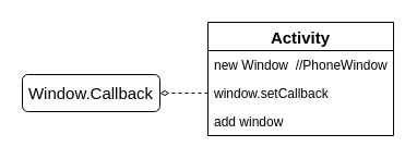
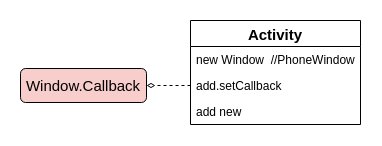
  <mxCell id="0" />
  <mxCell id="1" parent="0" />
- <mxCell id="2" value="Window.Callback" style="rounded=1;whiteSpace=wrap;html=1;fontSize=15;" vertex="1" parent="1"><mxGeometry x="20" y="68" width="126" height="34" as="geometry" /></mxCell>
+ <mxCell id="2" value="Window.Callback" style="rounded=1;whiteSpace=wrap;html=1;fontSize=15;fillColor=#f8cecc;" vertex="1" parent="1"><mxGeometry x="20" y="68" width="126" height="34" as="geometry" /></mxCell>
  <mxCell id="3" value="Activity" style="swimlane;fontStyle=1;childLayout=stackLayout;horizontal=1;startSize=26;fillColor=none;horizontalStack=0;resizeParent=1;resizeParentMax=0;resizeLast=0;collapsible=1;marginBottom=0;fontSize=15;" vertex="1" parent="1"><mxGeometry x="190" y="20" width="170" height="104" as="geometry"><mxRectangle x="140" y="430" width="90" height="26" as="alternateBounds" /></mxGeometry></mxCell>
  <mxCell id="4" value="new Window  //PhoneWindow" style="text;strokeColor=none;fillColor=none;align=left;verticalAlign=top;spacingLeft=4;spacingRight=4;overflow=hidden;rotatable=0;points=[[0,0.5],[1,0.5]];portConstraint=eastwest;" vertex="1" parent="3"><mxGeometry y="26" width="170" height="26" as="geometry" /></mxCell>
- <mxCell id="5" value="window.setCallback" style="text;strokeColor=none;fillColor=none;align=left;verticalAlign=top;spacingLeft=4;spacingRight=4;overflow=hidden;rotatable=0;points=[[0,0.5],[1,0.5]];portConstraint=eastwest;" vertex="1" parent="3"><mxGeometry y="52" width="170" height="26" as="geometry" /></mxCell>
- <mxCell id="6" value="add window" style="text;strokeColor=none;fillColor=none;align=left;verticalAlign=top;spacingLeft=4;spacingRight=4;overflow=hidden;rotatable=0;points=[[0,0.5],[1,0.5]];portConstraint=eastwest;" vertex="1" parent="3"><mxGeometry y="78" width="170" height="26" as="geometry" /></mxCell>
+ <mxCell id="5" value="add.setCallback" style="text;strokeColor=none;fillColor=none;align=left;verticalAlign=top;spacingLeft=4;spacingRight=4;overflow=hidden;rotatable=0;points=[[0,0.5],[1,0.5]];portConstraint=eastwest;" vertex="1" parent="3"><mxGeometry y="52" width="170" height="26" as="geometry" /></mxCell>
+ <mxCell id="6" value="add new" style="text;strokeColor=none;fillColor=none;align=left;verticalAlign=top;spacingLeft=4;spacingRight=4;overflow=hidden;rotatable=0;points=[[0,0.5],[1,0.5]];portConstraint=eastwest;" vertex="1" parent="3"><mxGeometry y="78" width="170" height="26" as="geometry" /></mxCell>
  <mxCell id="7" style="edgeStyle=orthogonalEdgeStyle;rounded=0;orthogonalLoop=1;jettySize=auto;html=1;exitX=0;exitY=0.5;exitDx=0;exitDy=0;entryX=1;entryY=0.5;entryDx=0;entryDy=0;endArrow=diamondThin;endFill=0;fontSize=15;dashed=1;" edge="1" parent="1" source="5" target="2"><mxGeometry relative="1" as="geometry" /></mxCell>
